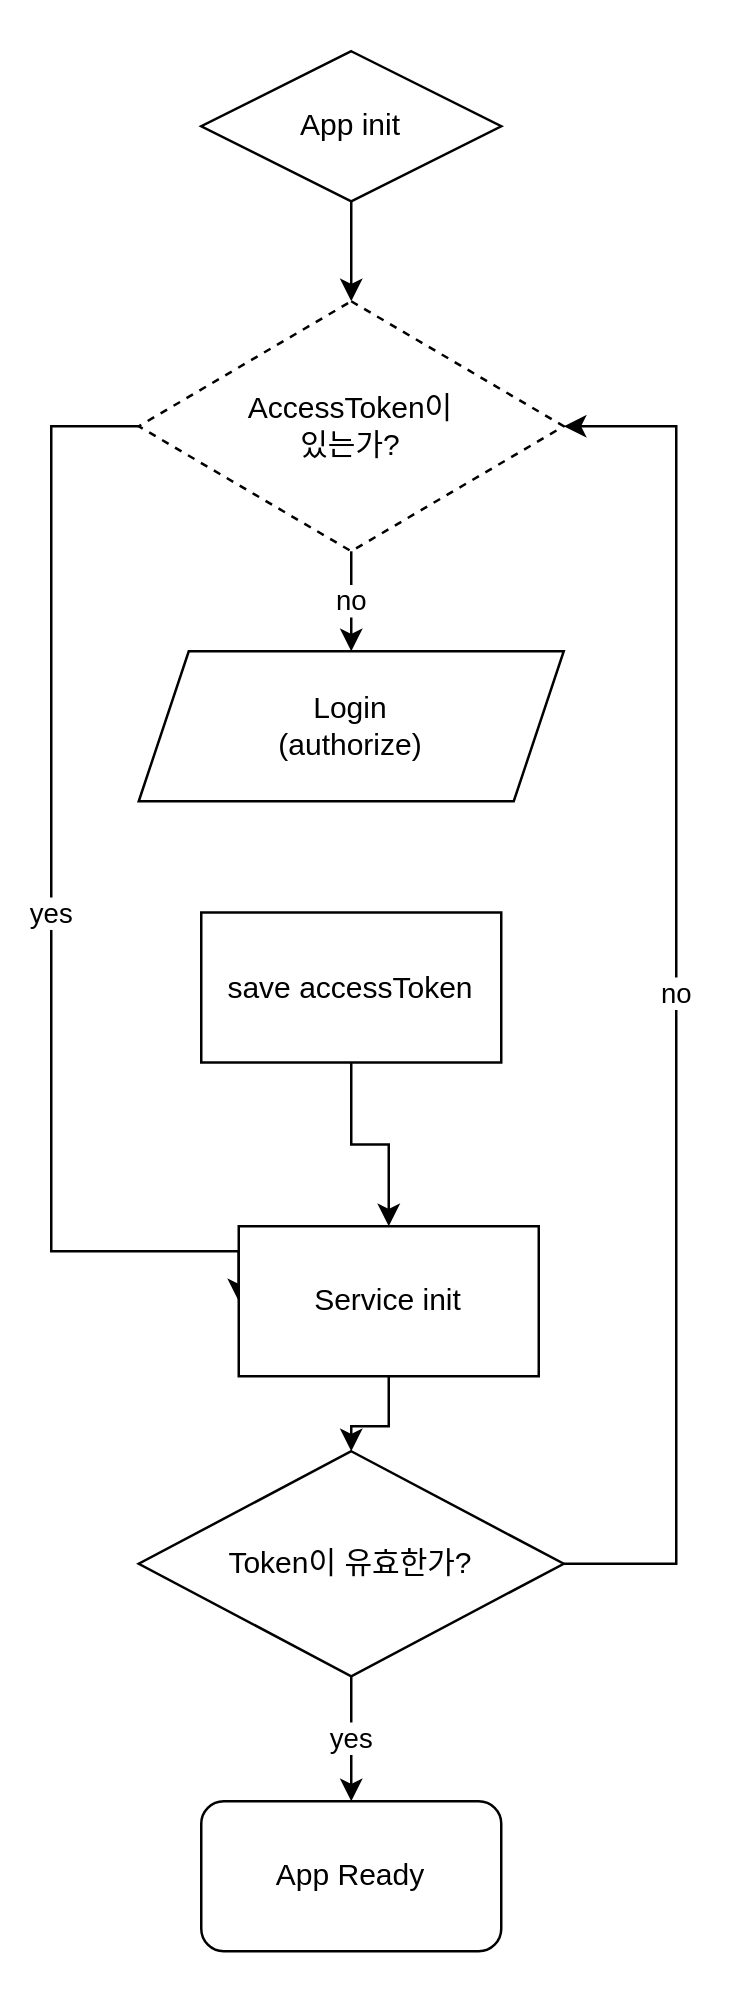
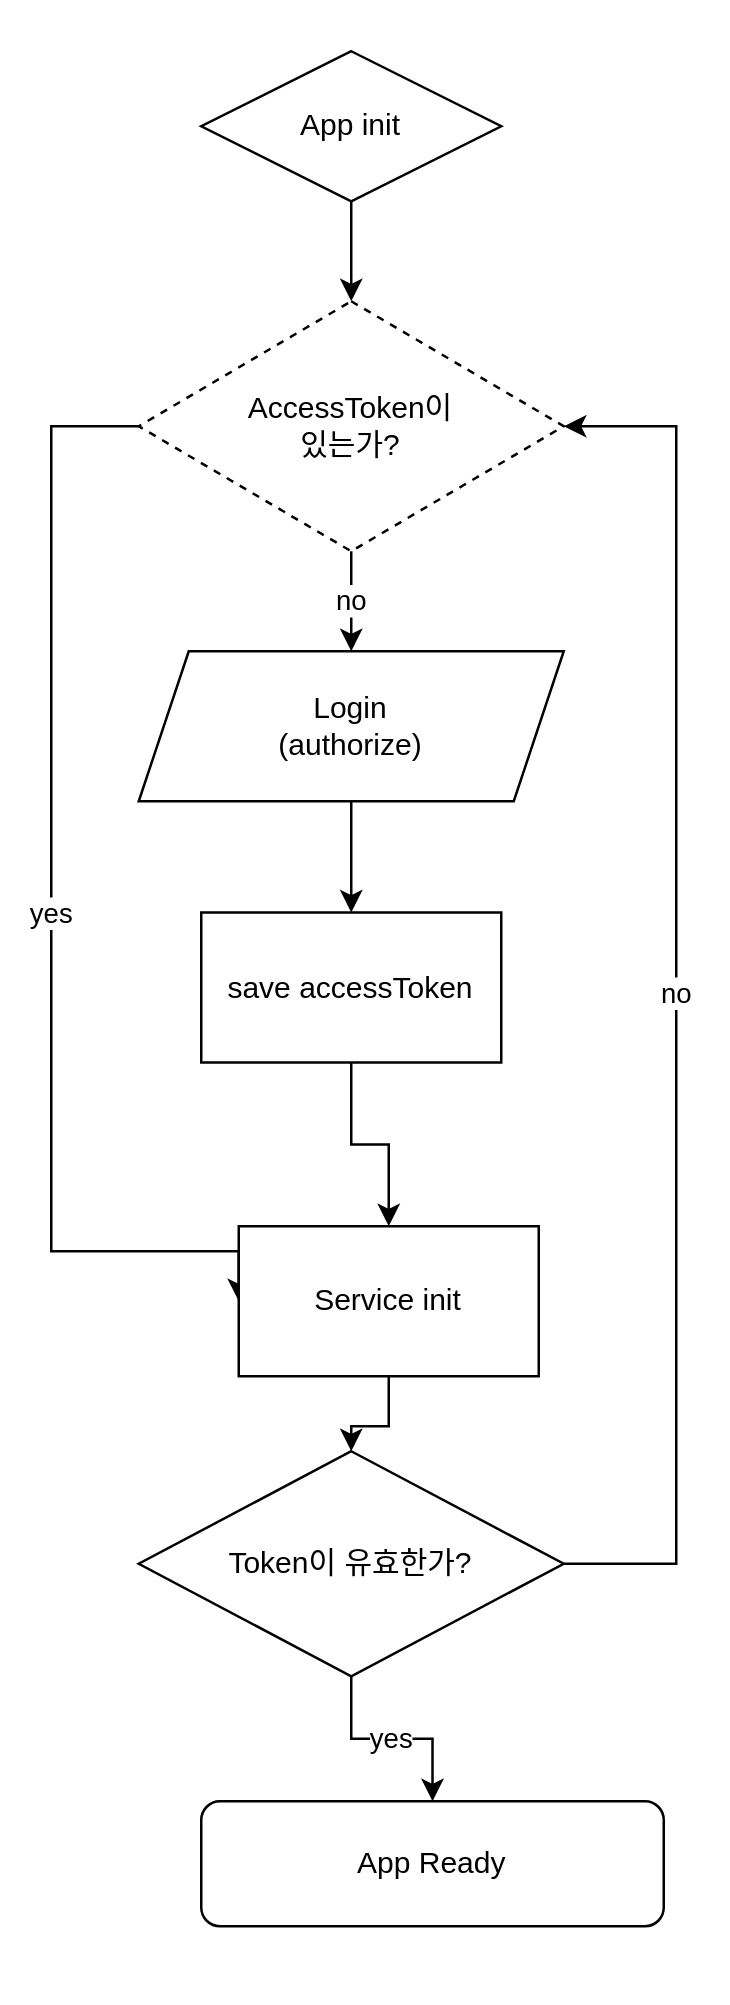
  <mxCell id="0" />
  <mxCell id="1" parent="0" />
  <mxCell id="2" value="no" style="edgeStyle=orthogonalEdgeStyle;rounded=0;orthogonalLoop=1;jettySize=auto;html=1;entryX=0.5;entryY=0;entryDx=0;entryDy=0;" edge="1" parent="1" source="4" target="11"><mxGeometry relative="1" as="geometry" /></mxCell>
  <mxCell id="3" value="yes" style="edgeStyle=orthogonalEdgeStyle;rounded=0;orthogonalLoop=1;jettySize=auto;html=1;entryX=0;entryY=0.5;entryDx=0;entryDy=0;" edge="1" parent="1" source="4" target="15"><mxGeometry relative="1" as="geometry"><Array as="points"><mxPoint x="20" y="170" /><mxPoint x="20" y="500" /></Array></mxGeometry></mxCell>
  <mxCell id="4" value="AccessToken이&lt;br&gt;있는가?" style="rhombus;whiteSpace=wrap;html=1;dashed=1;" vertex="1" parent="1"><mxGeometry x="55" y="120" width="170" height="100" as="geometry" /></mxCell>
  <mxCell id="5" value="yes" style="edgeStyle=orthogonalEdgeStyle;rounded=0;orthogonalLoop=1;jettySize=auto;html=1;entryX=0.5;entryY=0;entryDx=0;entryDy=0;" edge="1" parent="1" source="7" target="16"><mxGeometry relative="1" as="geometry" /></mxCell>
  <mxCell id="6" value="no" style="edgeStyle=orthogonalEdgeStyle;rounded=0;orthogonalLoop=1;jettySize=auto;html=1;entryX=1;entryY=0.5;entryDx=0;entryDy=0;" edge="1" parent="1" source="7" target="4"><mxGeometry relative="1" as="geometry"><Array as="points"><mxPoint x="270" y="625" /><mxPoint x="270" y="170" /></Array></mxGeometry></mxCell>
  <mxCell id="7" value="Token이 유효한가?" style="rhombus;whiteSpace=wrap;html=1;" vertex="1" parent="1"><mxGeometry x="55" y="580" width="170" height="90" as="geometry" /></mxCell>
  <mxCell id="8" style="edgeStyle=orthogonalEdgeStyle;rounded=0;orthogonalLoop=1;jettySize=auto;html=1;entryX=0.5;entryY=0;entryDx=0;entryDy=0;" edge="1" parent="1" source="9" target="4"><mxGeometry relative="1" as="geometry" /></mxCell>
  <mxCell id="9" value="App init" style="rhombus;whiteSpace=wrap;html=1;" vertex="1" parent="1"><mxGeometry x="80" y="20" width="120" height="60" as="geometry" /></mxCell>
+ <mxCell id="10" style="edgeStyle=orthogonalEdgeStyle;rounded=0;orthogonalLoop=1;jettySize=auto;html=1;entryX=0.5;entryY=0;entryDx=0;entryDy=0;" edge="1" parent="1" source="11" target="13"><mxGeometry relative="1" as="geometry" /></mxCell>
  <mxCell id="11" value="Login&lt;br&gt;(authorize)" style="shape=parallelogram;perimeter=parallelogramPerimeter;whiteSpace=wrap;html=1;fixedSize=1;" vertex="1" parent="1"><mxGeometry x="55" y="260" width="170" height="60" as="geometry" /></mxCell>
  <mxCell id="12" style="edgeStyle=orthogonalEdgeStyle;rounded=0;orthogonalLoop=1;jettySize=auto;html=1;entryX=0.5;entryY=0;entryDx=0;entryDy=0;" edge="1" parent="1" source="13" target="15"><mxGeometry relative="1" as="geometry" /></mxCell>
  <mxCell id="13" value="save accessToken" style="rounded=0;whiteSpace=wrap;html=1;" vertex="1" parent="1"><mxGeometry x="80" y="364.5" width="120" height="60" as="geometry" /></mxCell>
  <mxCell id="14" style="edgeStyle=orthogonalEdgeStyle;rounded=0;orthogonalLoop=1;jettySize=auto;html=1;entryX=0.5;entryY=0;entryDx=0;entryDy=0;" edge="1" parent="1" source="15" target="7"><mxGeometry relative="1" as="geometry" /></mxCell>
  <mxCell id="15" value="Service init" style="rounded=0;whiteSpace=wrap;html=1;" vertex="1" parent="1"><mxGeometry x="95" y="490" width="120" height="60" as="geometry" /></mxCell>
- <mxCell id="16" value="App Ready" style="rounded=1;whiteSpace=wrap;html=1;" vertex="1" parent="1"><mxGeometry x="80" y="720" width="120" height="60" as="geometry" /></mxCell>
+ <mxCell id="16" value="App Ready" style="rounded=1;whiteSpace=wrap;html=1;" vertex="1" parent="1"><mxGeometry x="80" y="720" width="185" height="50" as="geometry" /></mxCell>
